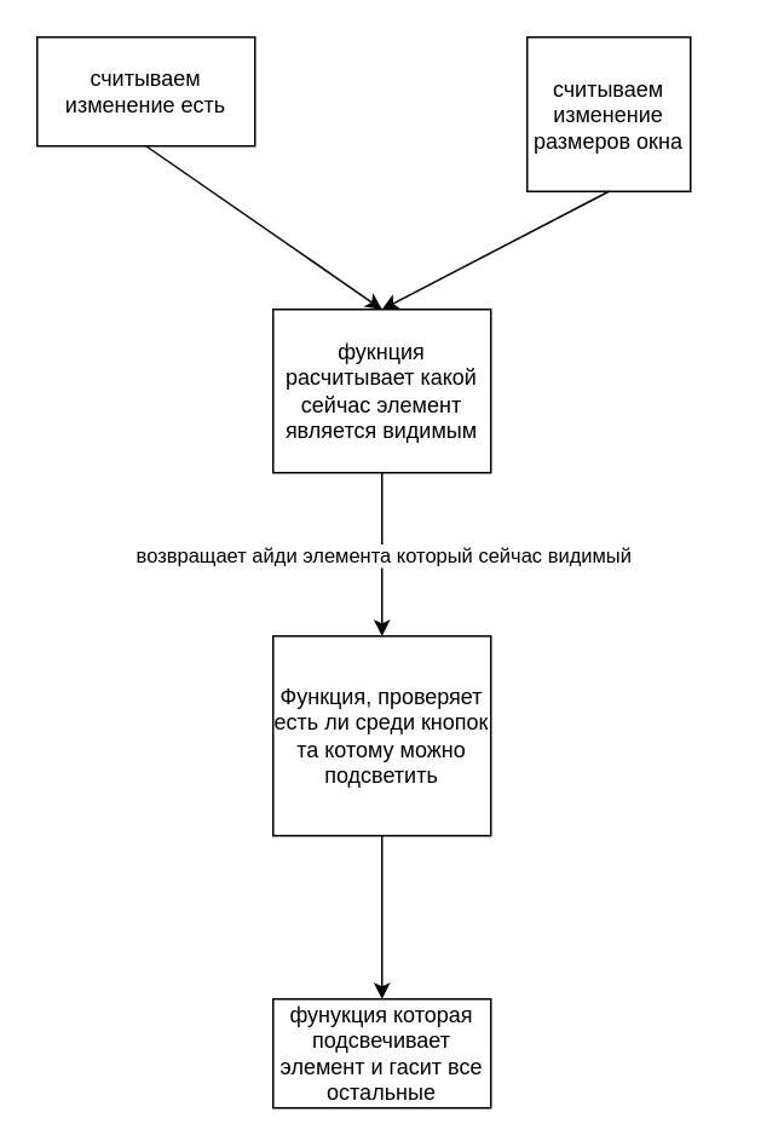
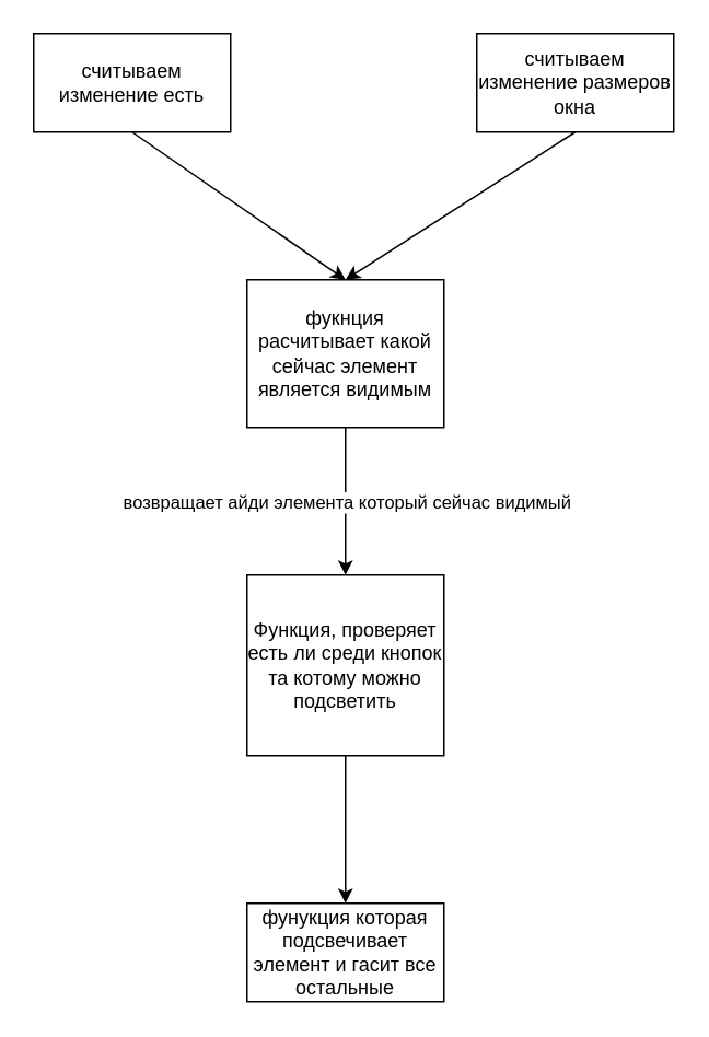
  <mxCell id="0" />
  <mxCell id="1" parent="0" />
  <mxCell id="2" value="считываем изменение есть" style="rounded=0;whiteSpace=wrap;html=1;fillColor=default;strokeColor=default;fontColor=default;" vertex="1" parent="1"><mxGeometry x="20" y="20" width="120" height="60" as="geometry" /></mxCell>
- <mxCell id="3" value="считываем изменение размеров окна" style="rounded=0;whiteSpace=wrap;html=1;fontColor=default;strokeColor=default;fillColor=default;" vertex="1" parent="1"><mxGeometry x="290" y="20" width="90" height="85" as="geometry" /></mxCell>
+ <mxCell id="3" value="считываем изменение размеров окна" style="rounded=0;whiteSpace=wrap;html=1;fontColor=default;strokeColor=default;fillColor=default;" vertex="1" parent="1"><mxGeometry x="290" y="20" width="120" height="60" as="geometry" /></mxCell>
  <mxCell id="4" value="фукнция расчитывает какой сейчас элемент является видимым" style="rounded=0;whiteSpace=wrap;html=1;fontColor=default;strokeColor=default;fillColor=default;" vertex="1" parent="1"><mxGeometry x="150" y="170" width="120" height="90" as="geometry" /></mxCell>
  <mxCell id="5" value="" style="endArrow=classic;html=1;rounded=0;labelBackgroundColor=default;fontColor=default;strokeColor=default;exitX=0.5;exitY=1;exitDx=0;exitDy=0;" edge="1" parent="1" source="2"><mxGeometry width="50" height="50" relative="1" as="geometry"><mxPoint x="160" y="220" as="sourcePoint" /><mxPoint x="210" y="170" as="targetPoint" /></mxGeometry></mxCell>
  <mxCell id="6" value="" style="endArrow=classic;html=1;rounded=0;labelBackgroundColor=default;fontColor=default;strokeColor=default;exitX=0.5;exitY=1;exitDx=0;exitDy=0;entryX=0.5;entryY=0;entryDx=0;entryDy=0;" edge="1" parent="1" source="4"><mxGeometry relative="1" as="geometry"><mxPoint x="170" y="190" as="sourcePoint" /><mxPoint x="210" y="350" as="targetPoint" /></mxGeometry></mxCell>
  <mxCell id="7" value="возвращает айди элемента который сейчас видимый" style="edgeLabel;resizable=0;html=1;align=center;verticalAlign=middle;fontColor=default;strokeColor=default;fillColor=default;labelBackgroundColor=default;" connectable="0" vertex="1" parent="6"><mxGeometry relative="1" as="geometry" /></mxCell>
  <mxCell id="8" value="" style="endArrow=classic;html=1;rounded=0;labelBackgroundColor=default;fontColor=default;strokeColor=default;exitX=0.5;exitY=1;exitDx=0;exitDy=0;" edge="1" parent="1" source="3"><mxGeometry width="50" height="50" relative="1" as="geometry"><mxPoint x="90" y="90" as="sourcePoint" /><mxPoint x="210" y="170" as="targetPoint" /></mxGeometry></mxCell>
  <mxCell id="9" value="Функция, проверяет есть ли среди кнопок та котому можно подсветить" style="rounded=0;whiteSpace=wrap;html=1;fontColor=default;strokeColor=default;fillColor=default;" vertex="1" parent="1"><mxGeometry x="150" y="350" width="120" height="110" as="geometry" /></mxCell>
  <mxCell id="10" value="" style="endArrow=classic;html=1;rounded=0;labelBackgroundColor=default;fontColor=default;strokeColor=default;exitX=0.5;exitY=1;exitDx=0;exitDy=0;" edge="1" parent="1" source="9"><mxGeometry width="50" height="50" relative="1" as="geometry"><mxPoint x="200" y="490" as="sourcePoint" /><mxPoint x="210" y="550" as="targetPoint" /></mxGeometry></mxCell>
  <mxCell id="11" value="фунукция которая подсвечивает элемент и гасит все остальные" style="rounded=0;whiteSpace=wrap;html=1;fontColor=default;strokeColor=default;fillColor=default;" vertex="1" parent="1"><mxGeometry x="150" y="550" width="120" height="60" as="geometry" /></mxCell>
